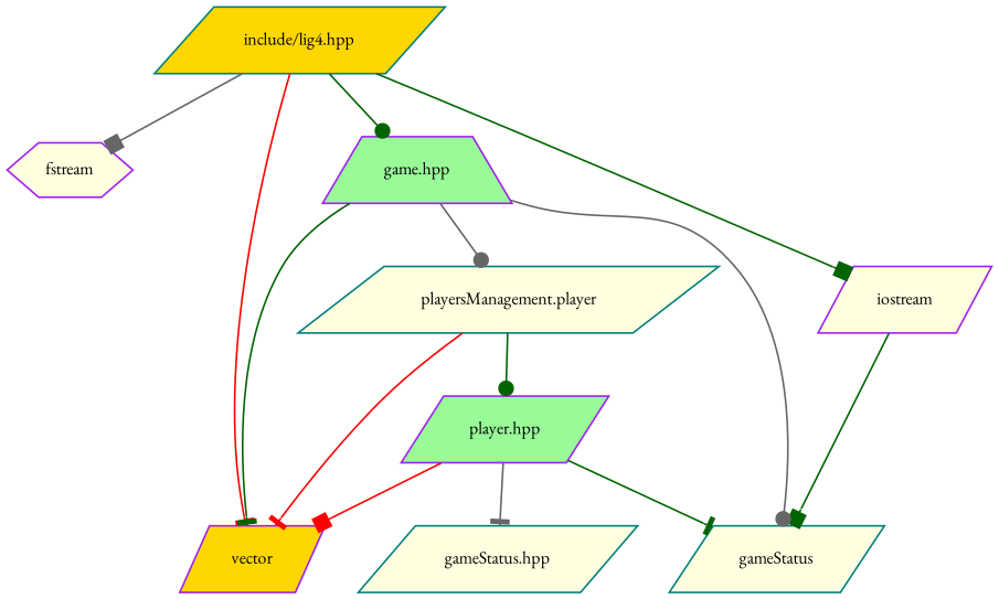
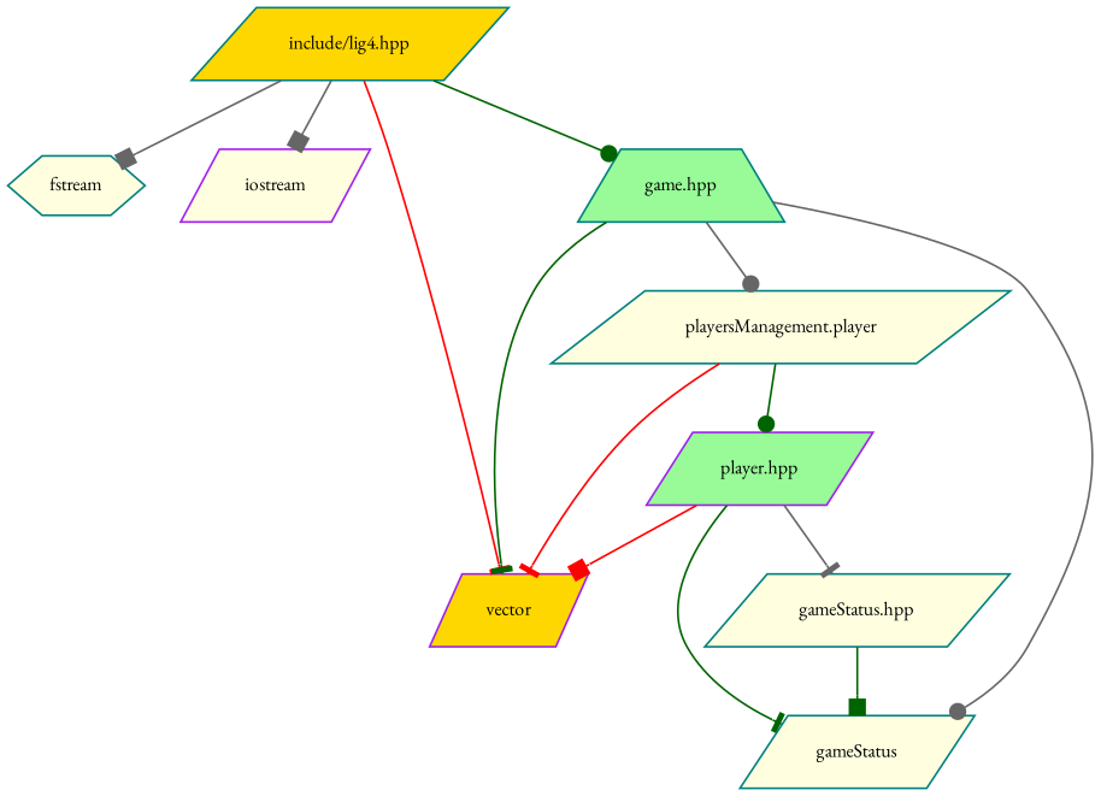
  digraph {
    fontname="EB Garamond"
    node [color=teal fillcolor=lightyellow fontname="EB Garamond" fontsize=10 shape=parallelogram style=filled]
    edge [arrowhead=tee color=gray40 fontname="EB Garamond" fontsize=10 labelfontname=Helvetica labelfontsize=10 style=solid]
    n1 [fillcolor=gold fontcolor=black height=0.2 label="include/lig4.hpp" width=0.4]
-   n2 [color=purple height=0.2 label=fstream shape=hexagon width=0.4]
+   n2 [height=0.2 label=fstream shape=hexagon width=0.4]
    n3 [color=purple height=0.2 label=iostream width=0.4]
    n4 [color=purple fillcolor=gold height=0.2 label=vector width=0.4]
-   n5 [color=purple fillcolor=palegreen height=0.2 label="game.hpp" shape=trapezium width=0.4]
+   n5 [fillcolor=palegreen height=0.2 label="game.hpp" shape=trapezium width=0.4]
    n6 [height=0.2 label=gameStatus width=0.4]
    n7 [height=0.2 label="playersManagement.player" width=0.4]
    n8 [color=purple fillcolor=palegreen height=0.2 label="player.hpp" width=0.4]
    n9 [height=0.2 label="gameStatus.hpp" width=0.4]
    n1 -> n2 [arrowhead=box]
-   n1 -> n3 [arrowhead=box color=darkgreen]
+   n1 -> n3 [arrowhead=box]
    n1 -> n4 [color=red]
    n1 -> n5 [arrowhead=dot color=darkgreen]
    n5 -> n4 [color=darkgreen]
    n5 -> n6 [arrowhead=dot]
    n5 -> n7 [arrowhead=dot]
    n7 -> n4 [color=red]
    n7 -> n8 [arrowhead=dot color=darkgreen]
    n8 -> n4 [arrowhead=box color=red]
    n8 -> n6 [color=darkgreen]
    n8 -> n9
-   n3 -> n6 [arrowhead=box color=darkgreen]
+   n9 -> n6 [arrowhead=box color=darkgreen]
  }
